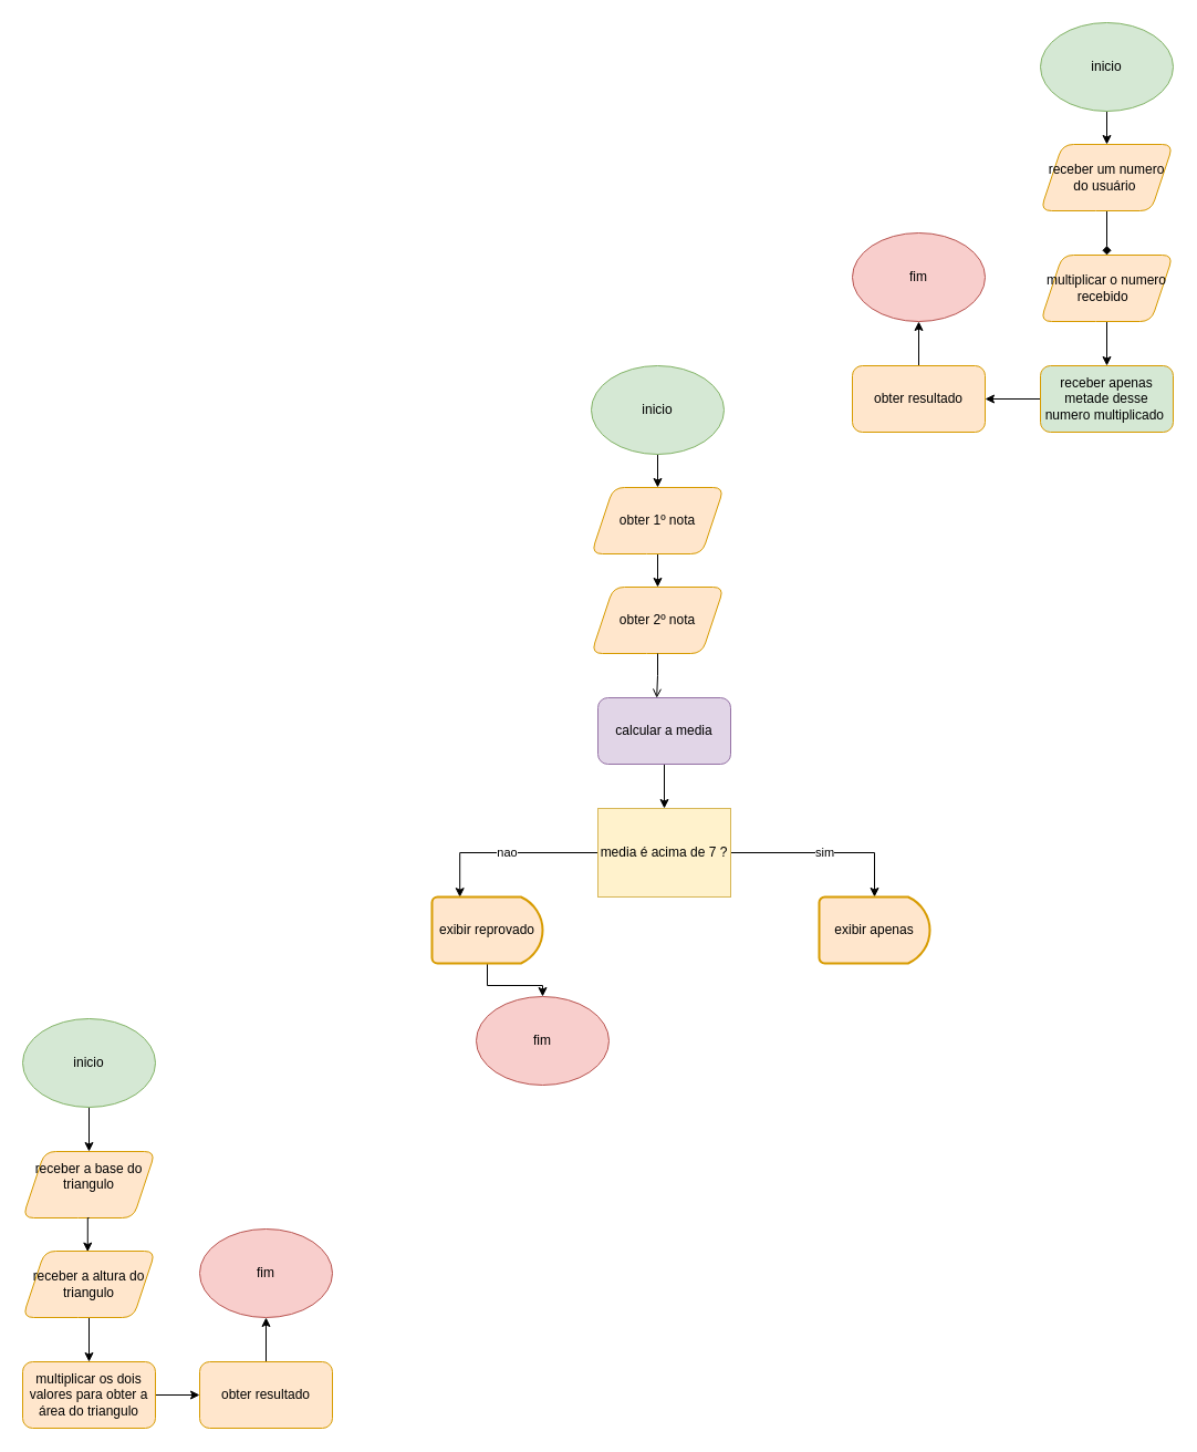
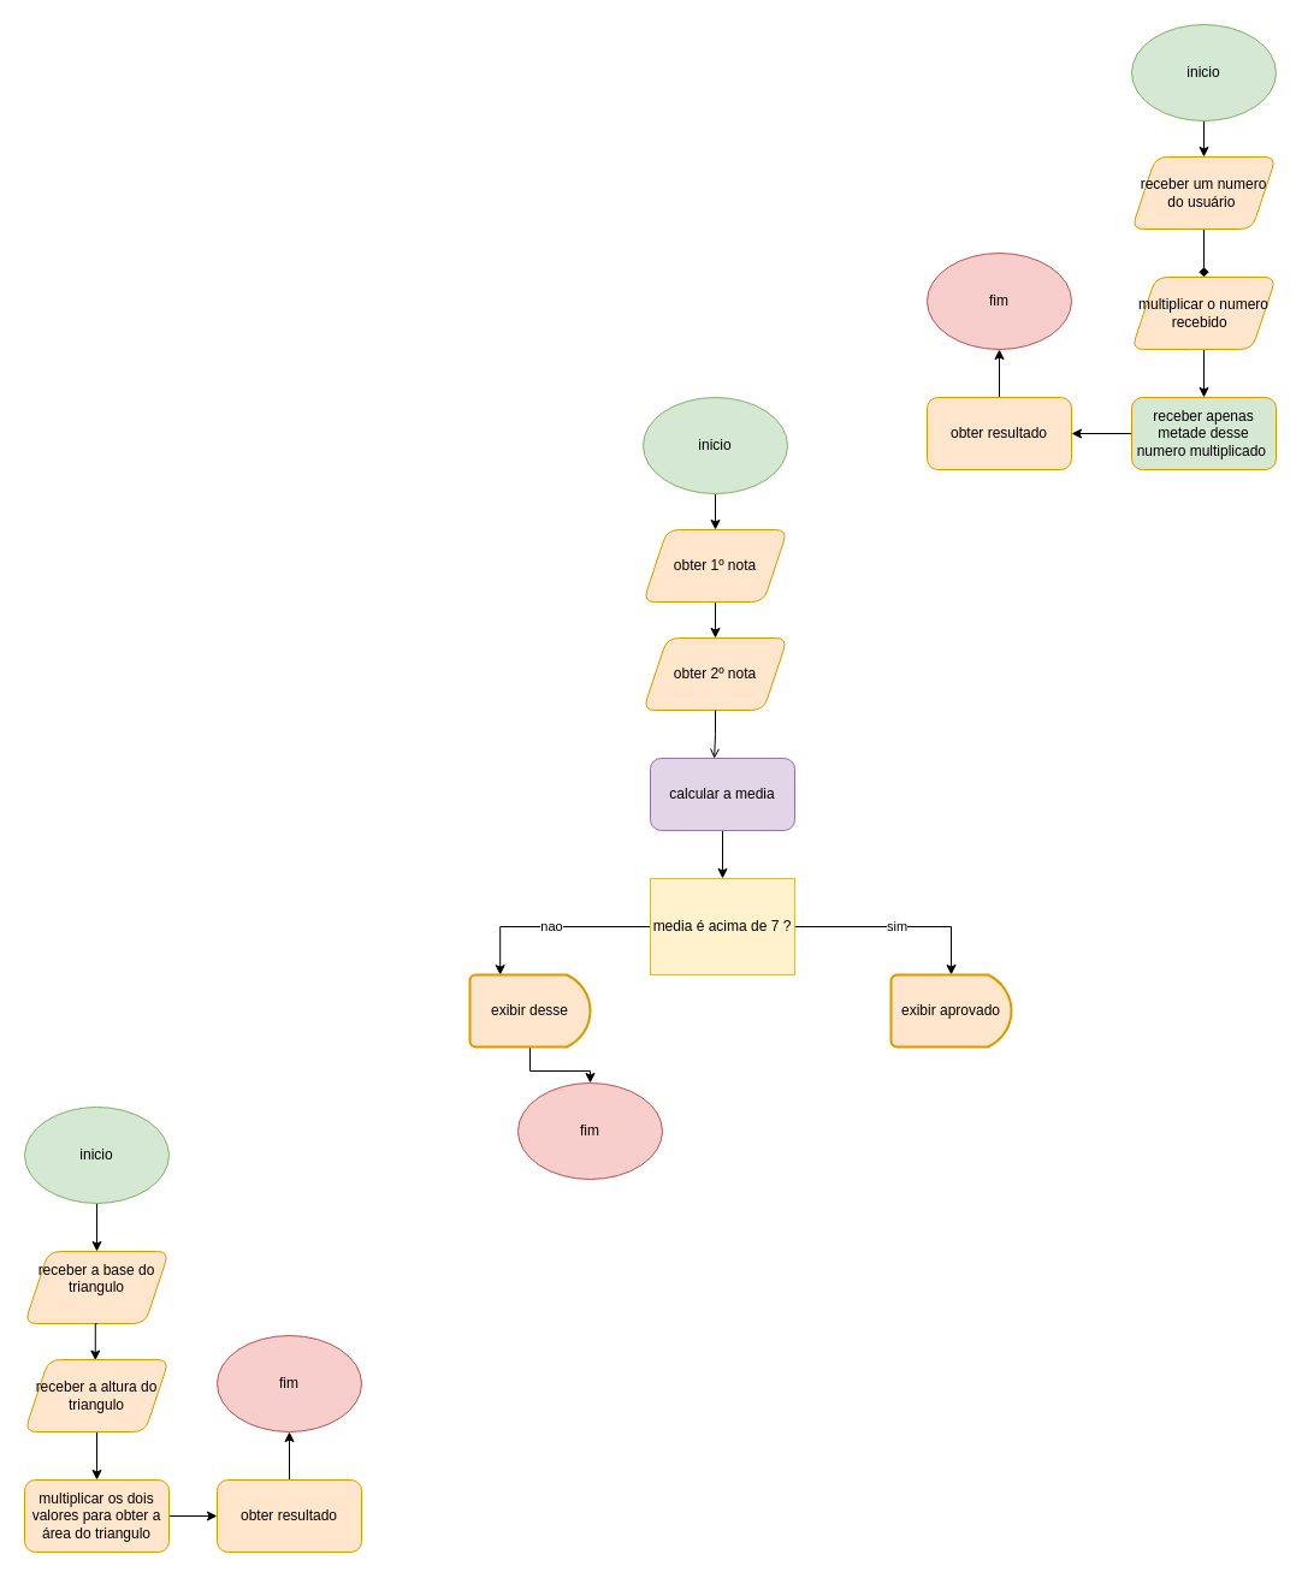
  <mxCell id="0" />
  <mxCell id="1" parent="0" />
  <mxCell id="2" style="edgeStyle=orthogonalEdgeStyle;rounded=0;orthogonalLoop=1;jettySize=auto;html=1;exitX=0.5;exitY=1;exitDx=0;exitDy=0;" edge="1" parent="1" source="3" target="4"><mxGeometry relative="1" as="geometry" /></mxCell>
  <mxCell id="3" value="inicio" style="ellipse;whiteSpace=wrap;html=1;fillColor=#d5e8d4;strokeColor=#82b366;" vertex="1" parent="1"><mxGeometry x="20" y="920" width="120" height="80" as="geometry" /></mxCell>
  <mxCell id="4" value="receber a base do triangulo&lt;div&gt;&lt;br&gt;&lt;/div&gt;" style="shape=parallelogram;perimeter=parallelogramPerimeter;whiteSpace=wrap;html=1;fixedSize=1;rounded=1;fillColor=#ffe6cc;strokeColor=#d79b00;" vertex="1" parent="1"><mxGeometry x="20" y="1040" width="120" height="60" as="geometry" /></mxCell>
  <mxCell id="5" style="edgeStyle=orthogonalEdgeStyle;rounded=0;orthogonalLoop=1;jettySize=auto;html=1;exitX=0.5;exitY=1;exitDx=0;exitDy=0;entryX=0.573;entryY=0.01;entryDx=0;entryDy=0;entryPerimeter=0;" edge="1" parent="1" source="4"><mxGeometry relative="1" as="geometry"><mxPoint x="78.76" y="1130.6" as="targetPoint" /></mxGeometry></mxCell>
  <mxCell id="6" style="edgeStyle=orthogonalEdgeStyle;rounded=0;orthogonalLoop=1;jettySize=auto;html=1;exitX=0.5;exitY=1;exitDx=0;exitDy=0;entryX=0.5;entryY=0;entryDx=0;entryDy=0;" edge="1" parent="1" source="7" target="9"><mxGeometry relative="1" as="geometry" /></mxCell>
  <mxCell id="7" value="receber a altura do triangulo" style="shape=parallelogram;perimeter=parallelogramPerimeter;whiteSpace=wrap;html=1;fixedSize=1;rounded=1;fillColor=#ffe6cc;strokeColor=#d79b00;" vertex="1" parent="1"><mxGeometry x="20" y="1130" width="120" height="60" as="geometry" /></mxCell>
  <mxCell id="8" style="edgeStyle=orthogonalEdgeStyle;rounded=0;orthogonalLoop=1;jettySize=auto;html=1;exitX=1;exitY=0.5;exitDx=0;exitDy=0;entryX=0;entryY=0.5;entryDx=0;entryDy=0;" edge="1" parent="1" source="9" target="11"><mxGeometry relative="1" as="geometry" /></mxCell>
  <mxCell id="9" value="multiplicar os dois valores para obter a área do triangulo" style="rounded=1;whiteSpace=wrap;html=1;fillColor=#ffe6cc;strokeColor=#d79b00;" vertex="1" parent="1"><mxGeometry x="20" y="1230" width="120" height="60" as="geometry" /></mxCell>
  <mxCell id="10" style="edgeStyle=orthogonalEdgeStyle;rounded=0;orthogonalLoop=1;jettySize=auto;html=1;exitX=0.5;exitY=0;exitDx=0;exitDy=0;" edge="1" parent="1" source="11" target="12"><mxGeometry relative="1" as="geometry" /></mxCell>
  <mxCell id="11" value="obter resultado" style="rounded=1;whiteSpace=wrap;html=1;fillColor=#ffe6cc;strokeColor=#d79b00;" vertex="1" parent="1"><mxGeometry x="180" y="1230" width="120" height="60" as="geometry" /></mxCell>
  <mxCell id="12" value="fim" style="ellipse;whiteSpace=wrap;html=1;fillColor=#f8cecc;strokeColor=#b85450;" vertex="1" parent="1"><mxGeometry x="180" y="1110" width="120" height="80" as="geometry" /></mxCell>
  <mxCell id="13" style="edgeStyle=orthogonalEdgeStyle;rounded=0;orthogonalLoop=1;jettySize=auto;html=1;exitX=0.5;exitY=1;exitDx=0;exitDy=0;entryX=0.5;entryY=0;entryDx=0;entryDy=0;" edge="1" parent="1" source="14" target="16"><mxGeometry relative="1" as="geometry" /></mxCell>
  <mxCell id="14" value="inicio" style="ellipse;whiteSpace=wrap;html=1;fillColor=#d5e8d4;strokeColor=#82b366;" vertex="1" parent="1"><mxGeometry x="940" y="20" width="120" height="80" as="geometry" /></mxCell>
  <mxCell id="15" style="edgeStyle=orthogonalEdgeStyle;rounded=0;orthogonalLoop=1;jettySize=auto;html=1;exitX=0.5;exitY=1;exitDx=0;exitDy=0;endArrow=diamond;" edge="1" parent="1" source="16" target="18"><mxGeometry relative="1" as="geometry" /></mxCell>
  <mxCell id="16" value="receber um numero do usuário&amp;nbsp;" style="shape=parallelogram;perimeter=parallelogramPerimeter;whiteSpace=wrap;html=1;fixedSize=1;rounded=1;fillColor=#ffe6cc;strokeColor=#d79b00;" vertex="1" parent="1"><mxGeometry x="940" y="130" width="120" height="60" as="geometry" /></mxCell>
  <mxCell id="17" style="edgeStyle=orthogonalEdgeStyle;rounded=0;orthogonalLoop=1;jettySize=auto;html=1;exitX=0.5;exitY=1;exitDx=0;exitDy=0;entryX=0.5;entryY=0;entryDx=0;entryDy=0;" edge="1" parent="1" source="18" target="20"><mxGeometry relative="1" as="geometry" /></mxCell>
  <mxCell id="18" value="multiplicar&lt;span style=&quot;background-color: transparent; color: light-dark(rgb(0, 0, 0), rgb(255, 255, 255));&quot;&gt;&amp;nbsp;o numero recebido&amp;nbsp;&amp;nbsp;&lt;/span&gt;" style="shape=parallelogram;perimeter=parallelogramPerimeter;whiteSpace=wrap;html=1;fixedSize=1;rounded=1;fillColor=#ffe6cc;strokeColor=#d79b00;" vertex="1" parent="1"><mxGeometry x="940" y="230" width="120" height="60" as="geometry" /></mxCell>
  <mxCell id="19" style="edgeStyle=orthogonalEdgeStyle;rounded=0;orthogonalLoop=1;jettySize=auto;html=1;exitX=0;exitY=0.5;exitDx=0;exitDy=0;" edge="1" parent="1" source="20" target="22"><mxGeometry relative="1" as="geometry" /></mxCell>
  <mxCell id="20" value="receber apenas metade desse numero multiplicado&amp;nbsp;" style="rounded=1;whiteSpace=wrap;html=1;fillColor=#d5e8d4;strokeColor=#d79b00;" vertex="1" parent="1"><mxGeometry x="940" y="330" width="120" height="60" as="geometry" /></mxCell>
  <mxCell id="21" style="edgeStyle=orthogonalEdgeStyle;rounded=0;orthogonalLoop=1;jettySize=auto;html=1;exitX=0.5;exitY=0;exitDx=0;exitDy=0;entryX=0.5;entryY=1;entryDx=0;entryDy=0;" edge="1" parent="1" source="22" target="23"><mxGeometry relative="1" as="geometry" /></mxCell>
  <mxCell id="22" value="obter resultado" style="rounded=1;whiteSpace=wrap;html=1;fillColor=#ffe6cc;strokeColor=#d79b00;" vertex="1" parent="1"><mxGeometry x="770" y="330" width="120" height="60" as="geometry" /></mxCell>
  <mxCell id="23" value="fim" style="ellipse;whiteSpace=wrap;html=1;fillColor=#f8cecc;strokeColor=#b85450;" vertex="1" parent="1"><mxGeometry x="770" y="210" width="120" height="80" as="geometry" /></mxCell>
  <mxCell id="24" style="edgeStyle=orthogonalEdgeStyle;rounded=0;orthogonalLoop=1;jettySize=auto;html=1;exitX=0.5;exitY=1;exitDx=0;exitDy=0;entryX=0.5;entryY=0;entryDx=0;entryDy=0;" edge="1" parent="1" source="25" target="27"><mxGeometry relative="1" as="geometry" /></mxCell>
  <mxCell id="25" value="inicio" style="ellipse;whiteSpace=wrap;html=1;fillColor=#d5e8d4;strokeColor=#82b366;" vertex="1" parent="1"><mxGeometry x="534" y="330" width="120" height="80" as="geometry" /></mxCell>
  <mxCell id="26" style="edgeStyle=orthogonalEdgeStyle;rounded=0;orthogonalLoop=1;jettySize=auto;html=1;exitX=0.5;exitY=1;exitDx=0;exitDy=0;entryX=0.5;entryY=0;entryDx=0;entryDy=0;" edge="1" parent="1" target="28"><mxGeometry relative="1" as="geometry"><mxPoint x="594" y="500" as="sourcePoint" /></mxGeometry></mxCell>
  <mxCell id="27" value="obter 1º nota" style="shape=parallelogram;perimeter=parallelogramPerimeter;whiteSpace=wrap;html=1;fixedSize=1;rounded=1;fillColor=#ffe6cc;strokeColor=#d79b00;" vertex="1" parent="1"><mxGeometry x="534" y="440" width="120" height="60" as="geometry" /></mxCell>
  <mxCell id="28" value="obter 2º nota" style="shape=parallelogram;perimeter=parallelogramPerimeter;whiteSpace=wrap;html=1;fixedSize=1;rounded=1;fillColor=#ffe6cc;strokeColor=#d79b00;" vertex="1" parent="1"><mxGeometry x="534" y="530" width="120" height="60" as="geometry" /></mxCell>
  <mxCell id="29" style="edgeStyle=orthogonalEdgeStyle;rounded=0;orthogonalLoop=1;jettySize=auto;html=1;exitX=0.5;exitY=1;exitDx=0;exitDy=0;entryX=0.5;entryY=0;entryDx=0;entryDy=0;" edge="1" parent="1" source="30" target="34"><mxGeometry relative="1" as="geometry" /></mxCell>
  <mxCell id="30" value="calcular a media" style="rounded=1;whiteSpace=wrap;html=1;fillColor=#e1d5e7;strokeColor=#9673a6;" vertex="1" parent="1"><mxGeometry x="540" y="630" width="120" height="60" as="geometry" /></mxCell>
  <mxCell id="31" style="edgeStyle=orthogonalEdgeStyle;rounded=0;orthogonalLoop=1;jettySize=auto;html=1;exitX=0.5;exitY=1;exitDx=0;exitDy=0;entryX=0.443;entryY=0.003;entryDx=0;entryDy=0;entryPerimeter=0;endArrow=open;" edge="1" parent="1" source="28" target="30"><mxGeometry relative="1" as="geometry" /></mxCell>
  <mxCell id="32" value="sim" style="edgeStyle=orthogonalEdgeStyle;rounded=0;orthogonalLoop=1;jettySize=auto;html=1;exitX=1;exitY=0.5;exitDx=0;exitDy=0;entryX=0.5;entryY=0;entryDx=0;entryDy=0;entryPerimeter=0;" edge="1" parent="1" source="34" target="35"><mxGeometry relative="1" as="geometry"><mxPoint x="780" y="770" as="targetPoint" /></mxGeometry></mxCell>
  <mxCell id="33" value="nao" style="edgeStyle=orthogonalEdgeStyle;rounded=0;orthogonalLoop=1;jettySize=auto;html=1;exitX=0;exitY=0.5;exitDx=0;exitDy=0;entryX=0.252;entryY=0.003;entryDx=0;entryDy=0;entryPerimeter=0;" edge="1" parent="1" source="34" target="37"><mxGeometry relative="1" as="geometry"><mxPoint x="440" y="770" as="targetPoint" /></mxGeometry></mxCell>
  <mxCell id="34" value="media é acima de 7 ?" style="whiteSpace=wrap;html=1;fillColor=#fff2cc;strokeColor=#d6b656;rounded=0;" vertex="1" parent="1"><mxGeometry x="540" y="730" width="120" height="80" as="geometry" /></mxCell>
- <mxCell id="35" value="exibir apenas" style="strokeWidth=2;html=1;shape=mxgraph.flowchart.delay;whiteSpace=wrap;fillColor=#ffe6cc;strokeColor=#d79b00;" vertex="1" parent="1"><mxGeometry x="740" y="810" width="100" height="60" as="geometry" /></mxCell>
+ <mxCell id="35" value="exibir aprovado" style="strokeWidth=2;html=1;shape=mxgraph.flowchart.delay;whiteSpace=wrap;fillColor=#ffe6cc;strokeColor=#d79b00;" vertex="1" parent="1"><mxGeometry x="740" y="810" width="100" height="60" as="geometry" /></mxCell>
  <mxCell id="36" style="edgeStyle=orthogonalEdgeStyle;rounded=0;orthogonalLoop=1;jettySize=auto;html=1;exitX=0.5;exitY=1;exitDx=0;exitDy=0;exitPerimeter=0;entryX=0.5;entryY=0;entryDx=0;entryDy=0;" edge="1" parent="1" source="37" target="38"><mxGeometry relative="1" as="geometry" /></mxCell>
- <mxCell id="37" value="exibir reprovado" style="strokeWidth=2;html=1;shape=mxgraph.flowchart.delay;whiteSpace=wrap;fillColor=#ffe6cc;strokeColor=#d79b00;" vertex="1" parent="1"><mxGeometry x="390" y="810" width="100" height="60" as="geometry" /></mxCell>
+ <mxCell id="37" value="exibir desse" style="strokeWidth=2;html=1;shape=mxgraph.flowchart.delay;whiteSpace=wrap;fillColor=#ffe6cc;strokeColor=#d79b00;" vertex="1" parent="1"><mxGeometry x="390" y="810" width="100" height="60" as="geometry" /></mxCell>
  <mxCell id="38" value="fim" style="ellipse;whiteSpace=wrap;html=1;fillColor=#f8cecc;strokeColor=#b85450;" vertex="1" parent="1"><mxGeometry x="430" y="900" width="120" height="80" as="geometry" /></mxCell>
